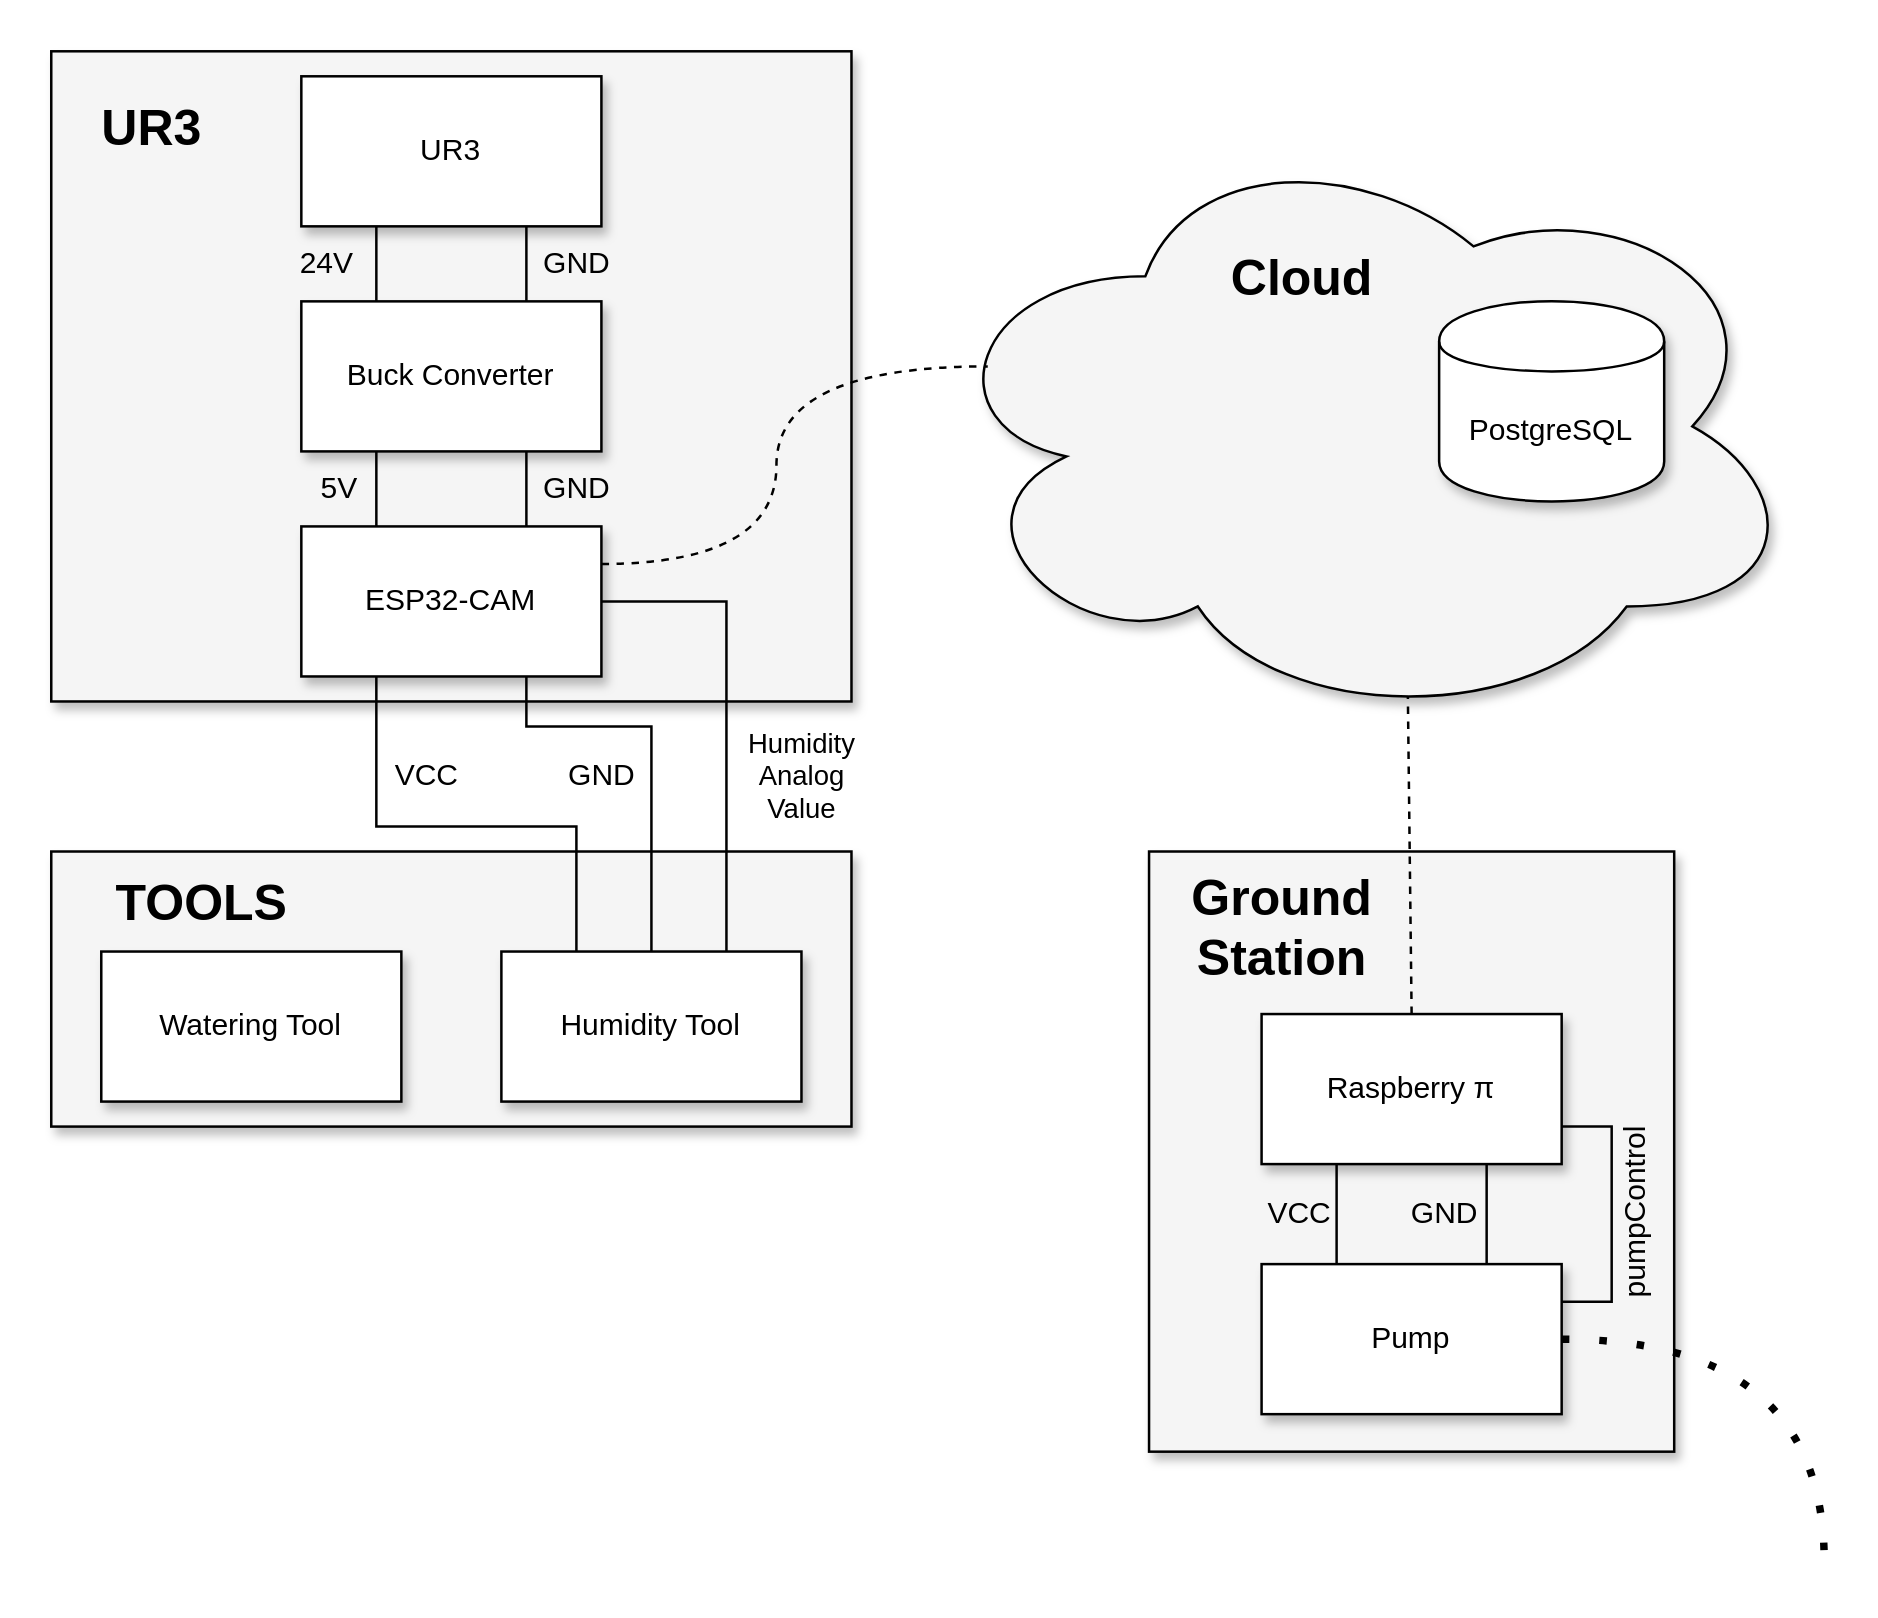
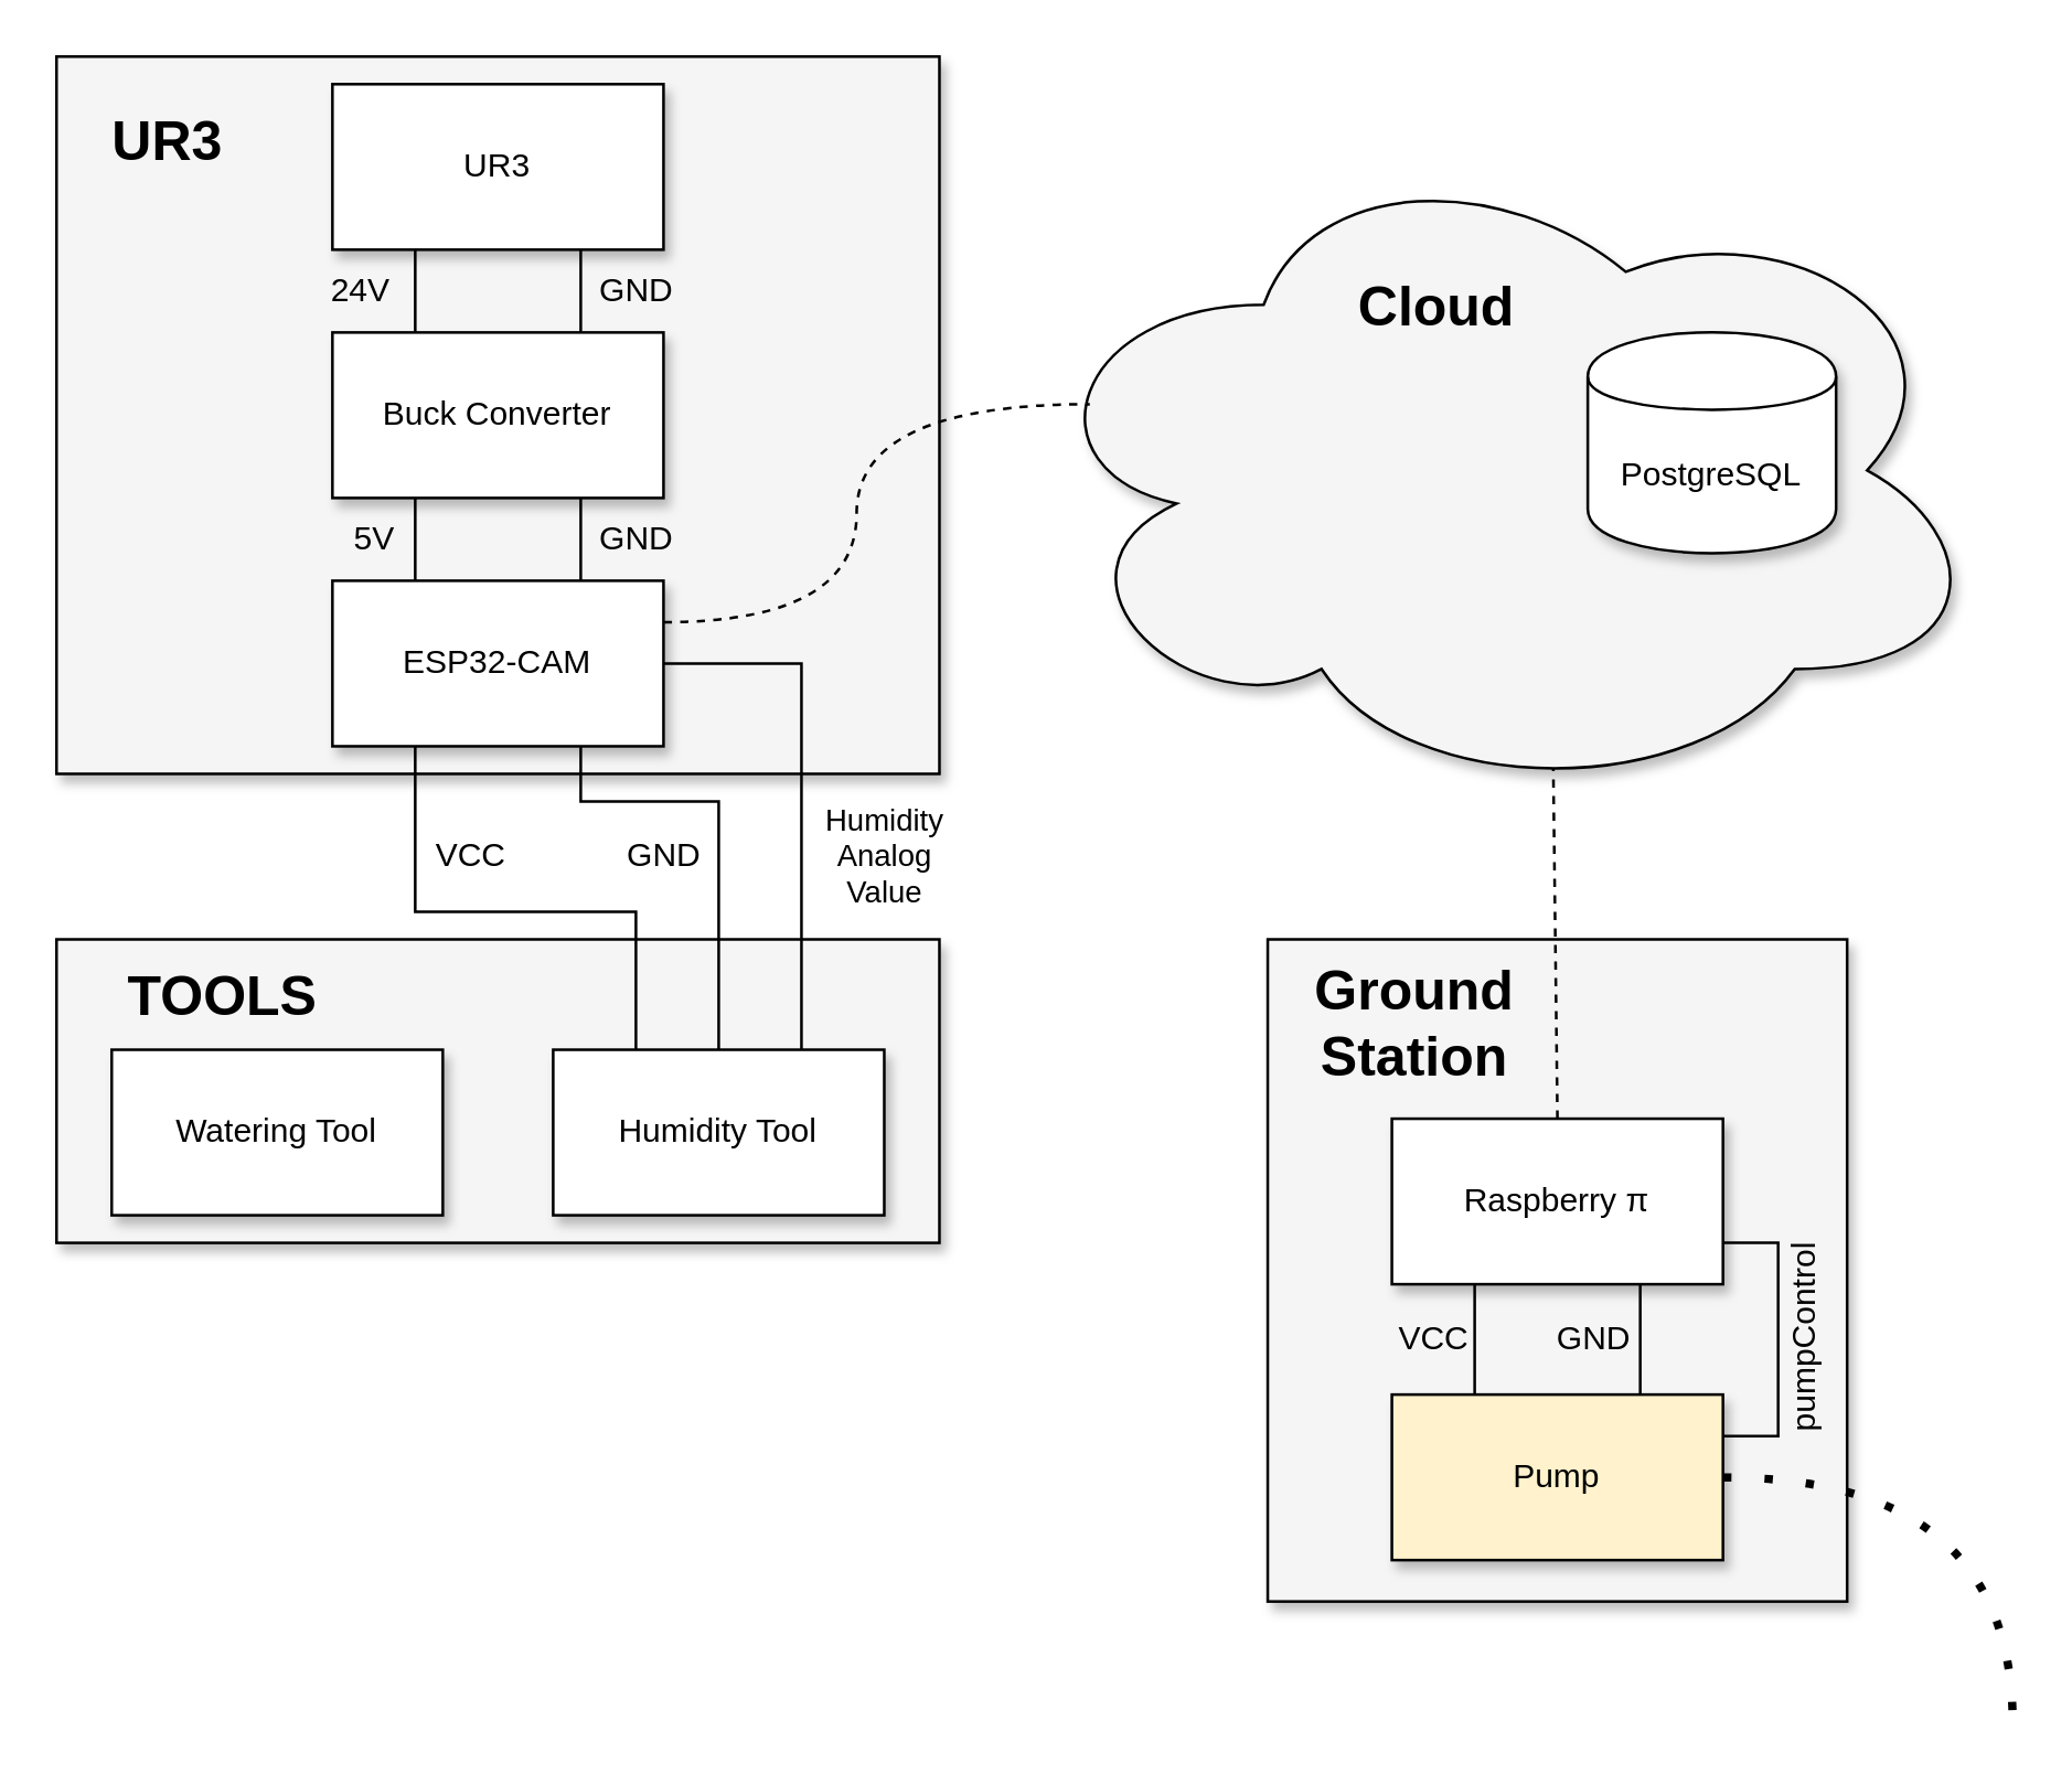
  <mxCell id="0" />
  <mxCell id="1" parent="0" />
  <mxCell id="2" value="" style="rounded=0;whiteSpace=wrap;html=1;fillColor=#f5f5f5;strokeWidth=1;strokeColor=#000000;fontColor=#333333;shadow=1;" parent="1" vertex="1"><mxGeometry x="20" y="340" width="320" height="110" as="geometry" /></mxCell>
  <mxCell id="3" value="" style="rounded=0;whiteSpace=wrap;html=1;fillColor=#f5f5f5;strokeWidth=1;strokeColor=#000000;fontColor=#333333;comic=0;shadow=1;" parent="1" vertex="1"><mxGeometry x="20" y="20" width="320" height="260" as="geometry" /></mxCell>
  <mxCell id="4" value="" style="rounded=0;whiteSpace=wrap;html=1;fillColor=#f5f5f5;strokeWidth=1;strokeColor=#000000;fontColor=#333333;shadow=1;" parent="1" vertex="1"><mxGeometry x="459" y="340" width="210" height="240" as="geometry" /></mxCell>
  <mxCell id="5" value="" style="ellipse;shape=cloud;whiteSpace=wrap;html=1;fillColor=#f5f5f5;strokeColor=#000000;fontColor=#333333;shadow=1;" parent="1" vertex="1"><mxGeometry x="370" y="50" width="350" height="240" as="geometry" /></mxCell>
  <mxCell id="6" value="" style="edgeStyle=orthogonalEdgeStyle;rounded=0;orthogonalLoop=1;jettySize=auto;html=1;exitX=0.25;exitY=1;exitDx=0;exitDy=0;entryX=0.25;entryY=0;entryDx=0;entryDy=0;endArrow=none;endFill=0;" parent="1" source="8" target="17" edge="1"><mxGeometry relative="1" as="geometry" /></mxCell>
  <mxCell id="7" value="" style="edgeStyle=orthogonalEdgeStyle;rounded=0;orthogonalLoop=1;jettySize=auto;html=1;exitX=0.75;exitY=1;exitDx=0;exitDy=0;entryX=0.75;entryY=0;entryDx=0;entryDy=0;endArrow=none;endFill=0;" parent="1" source="8" target="17" edge="1"><mxGeometry relative="1" as="geometry" /></mxCell>
  <mxCell id="8" value="UR3" style="rounded=0;whiteSpace=wrap;html=1;shadow=1;" parent="1" vertex="1"><mxGeometry x="120" y="30" width="120" height="60" as="geometry" /></mxCell>
  <mxCell id="9" value="" style="edgeStyle=orthogonalEdgeStyle;rounded=0;orthogonalLoop=1;jettySize=auto;html=1;exitX=0.25;exitY=1;exitDx=0;exitDy=0;entryX=0.25;entryY=0;entryDx=0;entryDy=0;endArrow=none;endFill=0;jumpStyle=none;" parent="1" source="12" target="14" edge="1"><mxGeometry x="-0.748" y="-20" relative="1" as="geometry"><mxPoint as="offset" /><Array as="points"><mxPoint x="150" y="330" /><mxPoint x="230" y="330" /></Array></mxGeometry></mxCell>
  <mxCell id="10" value="Humidity&lt;br&gt;Analog&lt;br&gt;Value" style="edgeStyle=orthogonalEdgeStyle;rounded=0;jumpStyle=none;orthogonalLoop=1;jettySize=auto;html=1;exitX=1;exitY=0.5;exitDx=0;exitDy=0;entryX=0.75;entryY=0;entryDx=0;entryDy=0;endArrow=none;endFill=0;" parent="1" source="12" target="14" edge="1"><mxGeometry x="0.263" y="30" relative="1" as="geometry"><mxPoint as="offset" /></mxGeometry></mxCell>
  <mxCell id="11" style="edgeStyle=orthogonalEdgeStyle;rounded=0;jumpStyle=none;orthogonalLoop=1;jettySize=auto;html=1;exitX=1;exitY=0.25;exitDx=0;exitDy=0;entryX=0.07;entryY=0.4;entryDx=0;entryDy=0;entryPerimeter=0;dashed=1;endArrow=none;endFill=0;curved=1;" parent="1" source="12" target="5" edge="1"><mxGeometry relative="1" as="geometry"><Array as="points"><mxPoint x="310" y="225" /><mxPoint x="310" y="146" /></Array></mxGeometry></mxCell>
  <mxCell id="12" value="ESP32-CAM" style="rounded=0;whiteSpace=wrap;html=1;shadow=1;" parent="1" vertex="1"><mxGeometry x="120" y="210" width="120" height="60" as="geometry" /></mxCell>
  <mxCell id="13" value="Watering Tool" style="rounded=0;whiteSpace=wrap;html=1;shadow=1;" parent="1" vertex="1"><mxGeometry x="40" y="380" width="120" height="60" as="geometry" /></mxCell>
  <mxCell id="14" value="Humidity Tool" style="rounded=0;whiteSpace=wrap;html=1;shadow=1;" parent="1" vertex="1"><mxGeometry x="200" y="380" width="120" height="60" as="geometry" /></mxCell>
  <mxCell id="15" value="" style="edgeStyle=orthogonalEdgeStyle;rounded=0;orthogonalLoop=1;jettySize=auto;html=1;exitX=0.25;exitY=1;exitDx=0;exitDy=0;entryX=0.25;entryY=0;entryDx=0;entryDy=0;endArrow=none;endFill=0;" parent="1" source="17" target="12" edge="1"><mxGeometry relative="1" as="geometry" /></mxCell>
  <mxCell id="16" value="" style="edgeStyle=orthogonalEdgeStyle;rounded=0;orthogonalLoop=1;jettySize=auto;html=1;exitX=0.75;exitY=1;exitDx=0;exitDy=0;entryX=0.75;entryY=0;entryDx=0;entryDy=0;endArrow=none;endFill=0;" parent="1" source="17" target="12" edge="1"><mxGeometry relative="1" as="geometry" /></mxCell>
  <mxCell id="17" value="Buck Converter" style="rounded=0;whiteSpace=wrap;html=1;shadow=1;" parent="1" vertex="1"><mxGeometry x="120" y="120" width="120" height="60" as="geometry" /></mxCell>
  <mxCell id="18" value="" style="rounded=0;jumpStyle=none;orthogonalLoop=1;jettySize=auto;html=1;exitX=0.25;exitY=1;exitDx=0;exitDy=0;entryX=0.25;entryY=0;entryDx=0;entryDy=0;endArrow=none;endFill=0;strokeWidth=1;edgeStyle=orthogonalEdgeStyle;" parent="1" source="21" target="24" edge="1"><mxGeometry relative="1" as="geometry" /></mxCell>
  <mxCell id="19" value="" style="edgeStyle=orthogonalEdgeStyle;rounded=0;jumpStyle=none;orthogonalLoop=1;jettySize=auto;html=1;exitX=0.75;exitY=1;exitDx=0;exitDy=0;entryX=0.75;entryY=0;entryDx=0;entryDy=0;endArrow=none;endFill=0;strokeWidth=1;" parent="1" source="21" target="24" edge="1"><mxGeometry y="25" relative="1" as="geometry"><mxPoint as="offset" /></mxGeometry></mxCell>
  <mxCell id="20" style="rounded=0;jumpStyle=none;orthogonalLoop=1;jettySize=auto;html=1;exitX=0.5;exitY=0;exitDx=0;exitDy=0;entryX=0.55;entryY=0.95;entryDx=0;entryDy=0;entryPerimeter=0;endArrow=none;endFill=0;strokeWidth=1;dashed=1;" parent="1" source="21" target="5" edge="1"><mxGeometry relative="1" as="geometry" /></mxCell>
  <mxCell id="21" value="Raspberry π" style="rounded=0;whiteSpace=wrap;html=1;shadow=1;" parent="1" vertex="1"><mxGeometry x="504" y="405" width="120" height="60" as="geometry" /></mxCell>
  <mxCell id="22" style="edgeStyle=orthogonalEdgeStyle;curved=1;rounded=0;jumpStyle=none;orthogonalLoop=1;jettySize=auto;html=1;exitX=1;exitY=0.5;exitDx=0;exitDy=0;dashed=1;endArrow=none;endFill=0;dashPattern=1 4;strokeWidth=3;" parent="1" source="24" edge="1"><mxGeometry relative="1" as="geometry"><mxPoint x="729" y="625" as="targetPoint" /></mxGeometry></mxCell>
  <mxCell id="23" style="edgeStyle=orthogonalEdgeStyle;rounded=0;orthogonalLoop=1;jettySize=auto;html=1;exitX=1;exitY=0.25;exitDx=0;exitDy=0;entryX=1;entryY=0.75;entryDx=0;entryDy=0;endArrow=none;endFill=0;" parent="1" source="24" target="21" edge="1"><mxGeometry relative="1" as="geometry" /></mxCell>
- <mxCell id="24" value="Pump" style="rounded=0;whiteSpace=wrap;html=1;shadow=1;" parent="1" vertex="1"><mxGeometry x="504" y="505" width="120" height="60" as="geometry" /></mxCell>
+ <mxCell id="24" value="Pump" style="rounded=0;whiteSpace=wrap;html=1;shadow=1;fillColor=#fff2cc;" parent="1" vertex="1"><mxGeometry x="504" y="505" width="120" height="60" as="geometry" /></mxCell>
  <mxCell id="25" value="PostgreSQL" style="shape=cylinder;whiteSpace=wrap;html=1;boundedLbl=1;backgroundOutline=1;shadow=1;" parent="1" vertex="1"><mxGeometry x="575" y="120" width="90" height="80" as="geometry" /></mxCell>
  <mxCell id="26" value="VCC" style="text;html=1;align=center;verticalAlign=middle;resizable=0;points=[];;autosize=1;" parent="1" vertex="1"><mxGeometry x="499" y="475" width="40" height="20" as="geometry" /></mxCell>
  <mxCell id="27" value="GND" style="text;html=1;align=center;verticalAlign=middle;resizable=0;points=[];;autosize=1;" parent="1" vertex="1"><mxGeometry x="556.5" y="475" width="40" height="20" as="geometry" /></mxCell>
  <mxCell id="28" value="pumpControl" style="text;html=1;align=center;verticalAlign=middle;resizable=0;points=[];;autosize=1;rotation=-90;" parent="1" vertex="1"><mxGeometry x="614" y="475" width="80" height="20" as="geometry" /></mxCell>
  <mxCell id="29" value="24V" style="text;html=1;align=center;verticalAlign=middle;resizable=0;points=[];;autosize=1;" parent="1" vertex="1"><mxGeometry x="110" y="95" width="40" height="20" as="geometry" /></mxCell>
  <mxCell id="30" value="GND" style="text;html=1;align=center;verticalAlign=middle;resizable=0;points=[];;autosize=1;" parent="1" vertex="1"><mxGeometry x="210" y="95" width="40" height="20" as="geometry" /></mxCell>
  <mxCell id="31" value="5V" style="text;html=1;align=center;verticalAlign=middle;resizable=0;points=[];;autosize=1;" parent="1" vertex="1"><mxGeometry x="120" y="185" width="30" height="20" as="geometry" /></mxCell>
  <mxCell id="32" value="GND" style="text;html=1;align=center;verticalAlign=middle;resizable=0;points=[];;autosize=1;" parent="1" vertex="1"><mxGeometry x="210" y="185" width="40" height="20" as="geometry" /></mxCell>
  <mxCell id="33" style="edgeStyle=orthogonalEdgeStyle;rounded=0;orthogonalLoop=1;jettySize=auto;html=1;exitX=0.75;exitY=1;exitDx=0;exitDy=0;entryX=0.5;entryY=0;entryDx=0;entryDy=0;endArrow=none;endFill=0;jumpStyle=arc;" parent="1" source="12" target="14" edge="1"><mxGeometry relative="1" as="geometry"><Array as="points"><mxPoint x="210" y="290" /><mxPoint x="260" y="290" /></Array></mxGeometry></mxCell>
  <mxCell id="34" value="VCC" style="text;html=1;align=center;verticalAlign=middle;resizable=0;points=[];;autosize=1;" parent="1" vertex="1"><mxGeometry x="150" y="300" width="40" height="20" as="geometry" /></mxCell>
  <mxCell id="35" value="GND" style="text;html=1;align=center;verticalAlign=middle;resizable=0;points=[];;autosize=1;" parent="1" vertex="1"><mxGeometry x="220" y="300" width="40" height="20" as="geometry" /></mxCell>
  <mxCell id="36" value="&lt;b&gt;&lt;font style=&quot;font-size: 20px&quot;&gt;UR3&lt;/font&gt;&lt;/b&gt;" style="text;html=1;align=center;verticalAlign=middle;resizable=0;points=[];;autosize=1;" vertex="1" parent="1"><mxGeometry x="30" y="40" width="60" height="20" as="geometry" /></mxCell>
  <mxCell id="37" value="&lt;b&gt;&lt;font style=&quot;font-size: 20px&quot;&gt;TOOLS&lt;/font&gt;&lt;/b&gt;" style="text;html=1;align=center;verticalAlign=middle;resizable=0;points=[];;autosize=1;" vertex="1" parent="1"><mxGeometry x="40" y="350" width="80" height="20" as="geometry" /></mxCell>
  <mxCell id="38" value="&lt;b&gt;&lt;font style=&quot;font-size: 20px&quot;&gt;Cloud&lt;/font&gt;&lt;/b&gt;" style="text;html=1;align=center;verticalAlign=middle;resizable=0;points=[];;autosize=1;" vertex="1" parent="1"><mxGeometry x="485" y="100" width="70" height="20" as="geometry" /></mxCell>
  <mxCell id="39" value="&lt;b&gt;&lt;font style=&quot;font-size: 20px&quot;&gt;Ground&lt;br&gt;Station&lt;br&gt;&lt;/font&gt;&lt;/b&gt;" style="text;html=1;align=center;verticalAlign=middle;resizable=0;points=[];;autosize=1;" vertex="1" parent="1"><mxGeometry x="466.5" y="350" width="90" height="40" as="geometry" /></mxCell>
